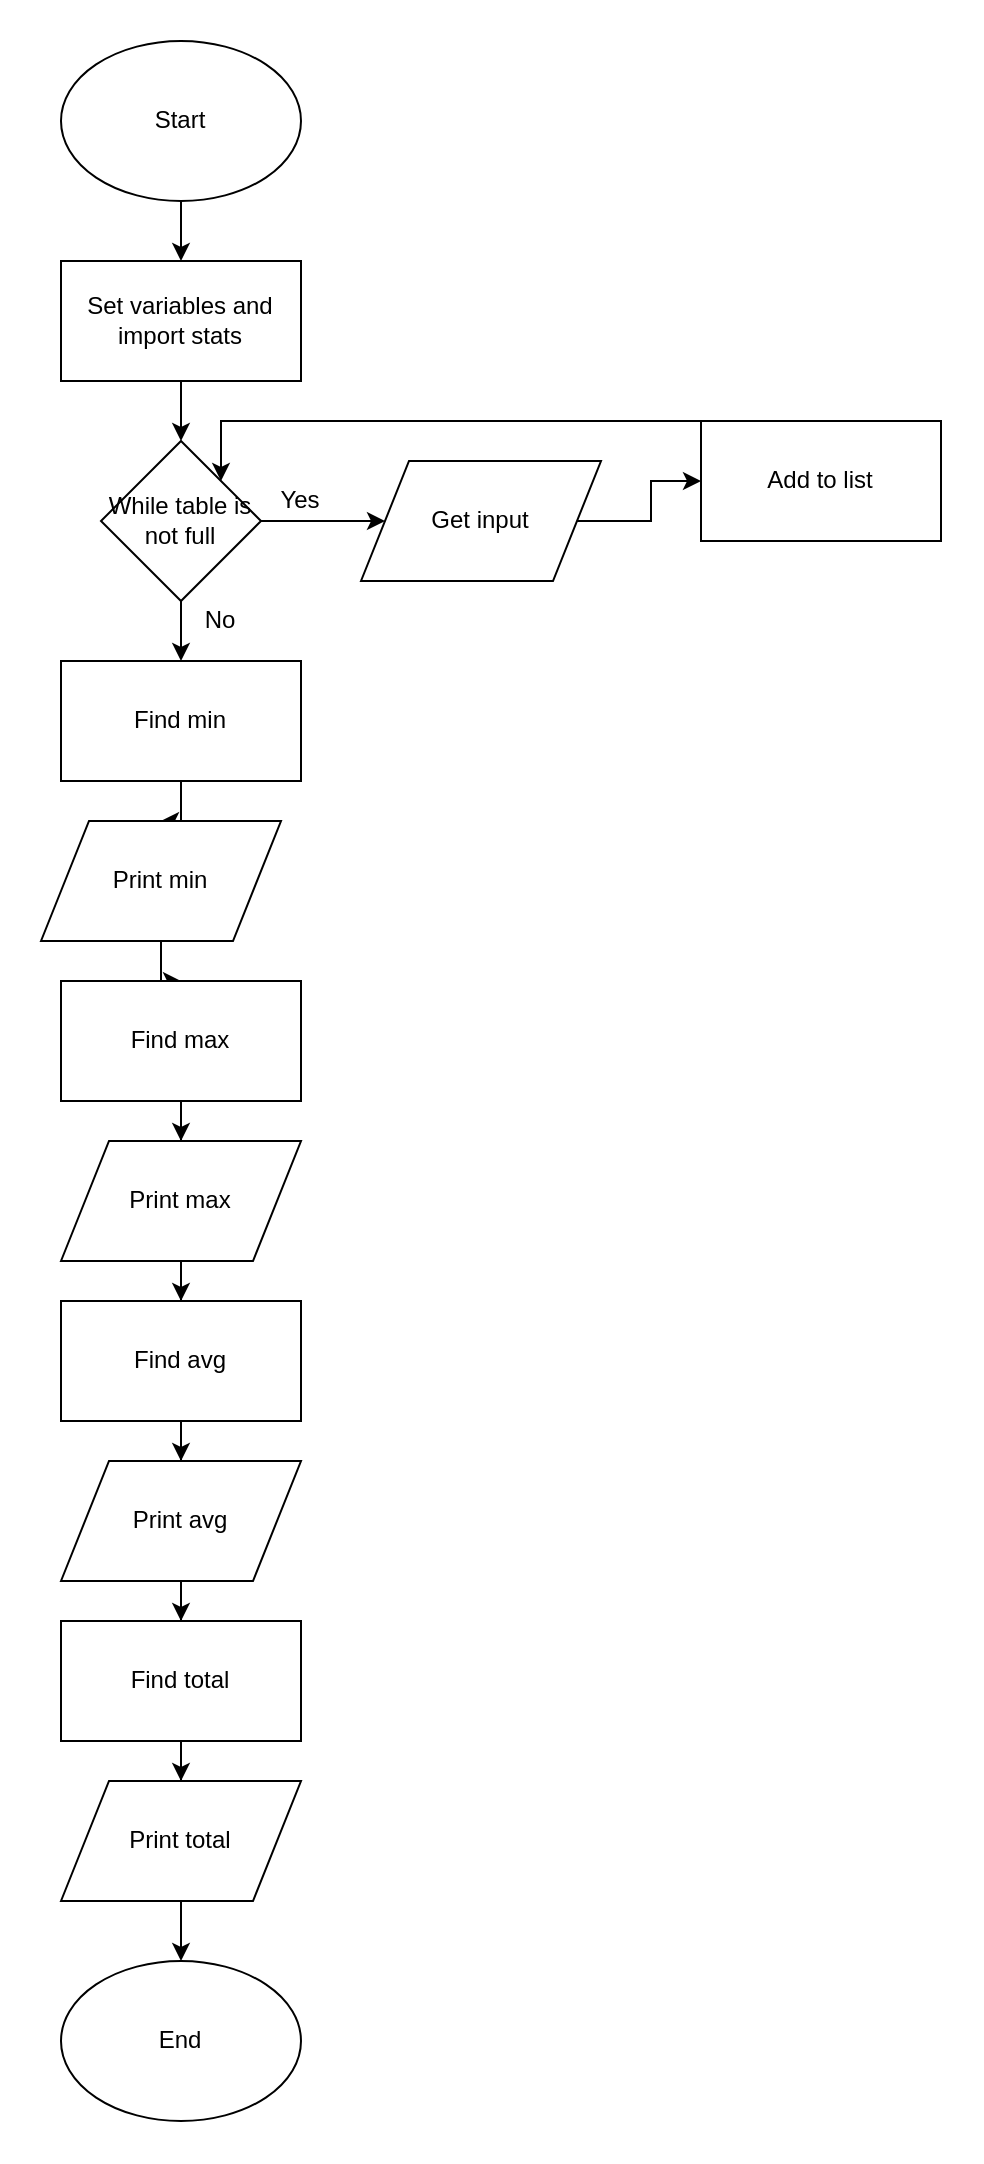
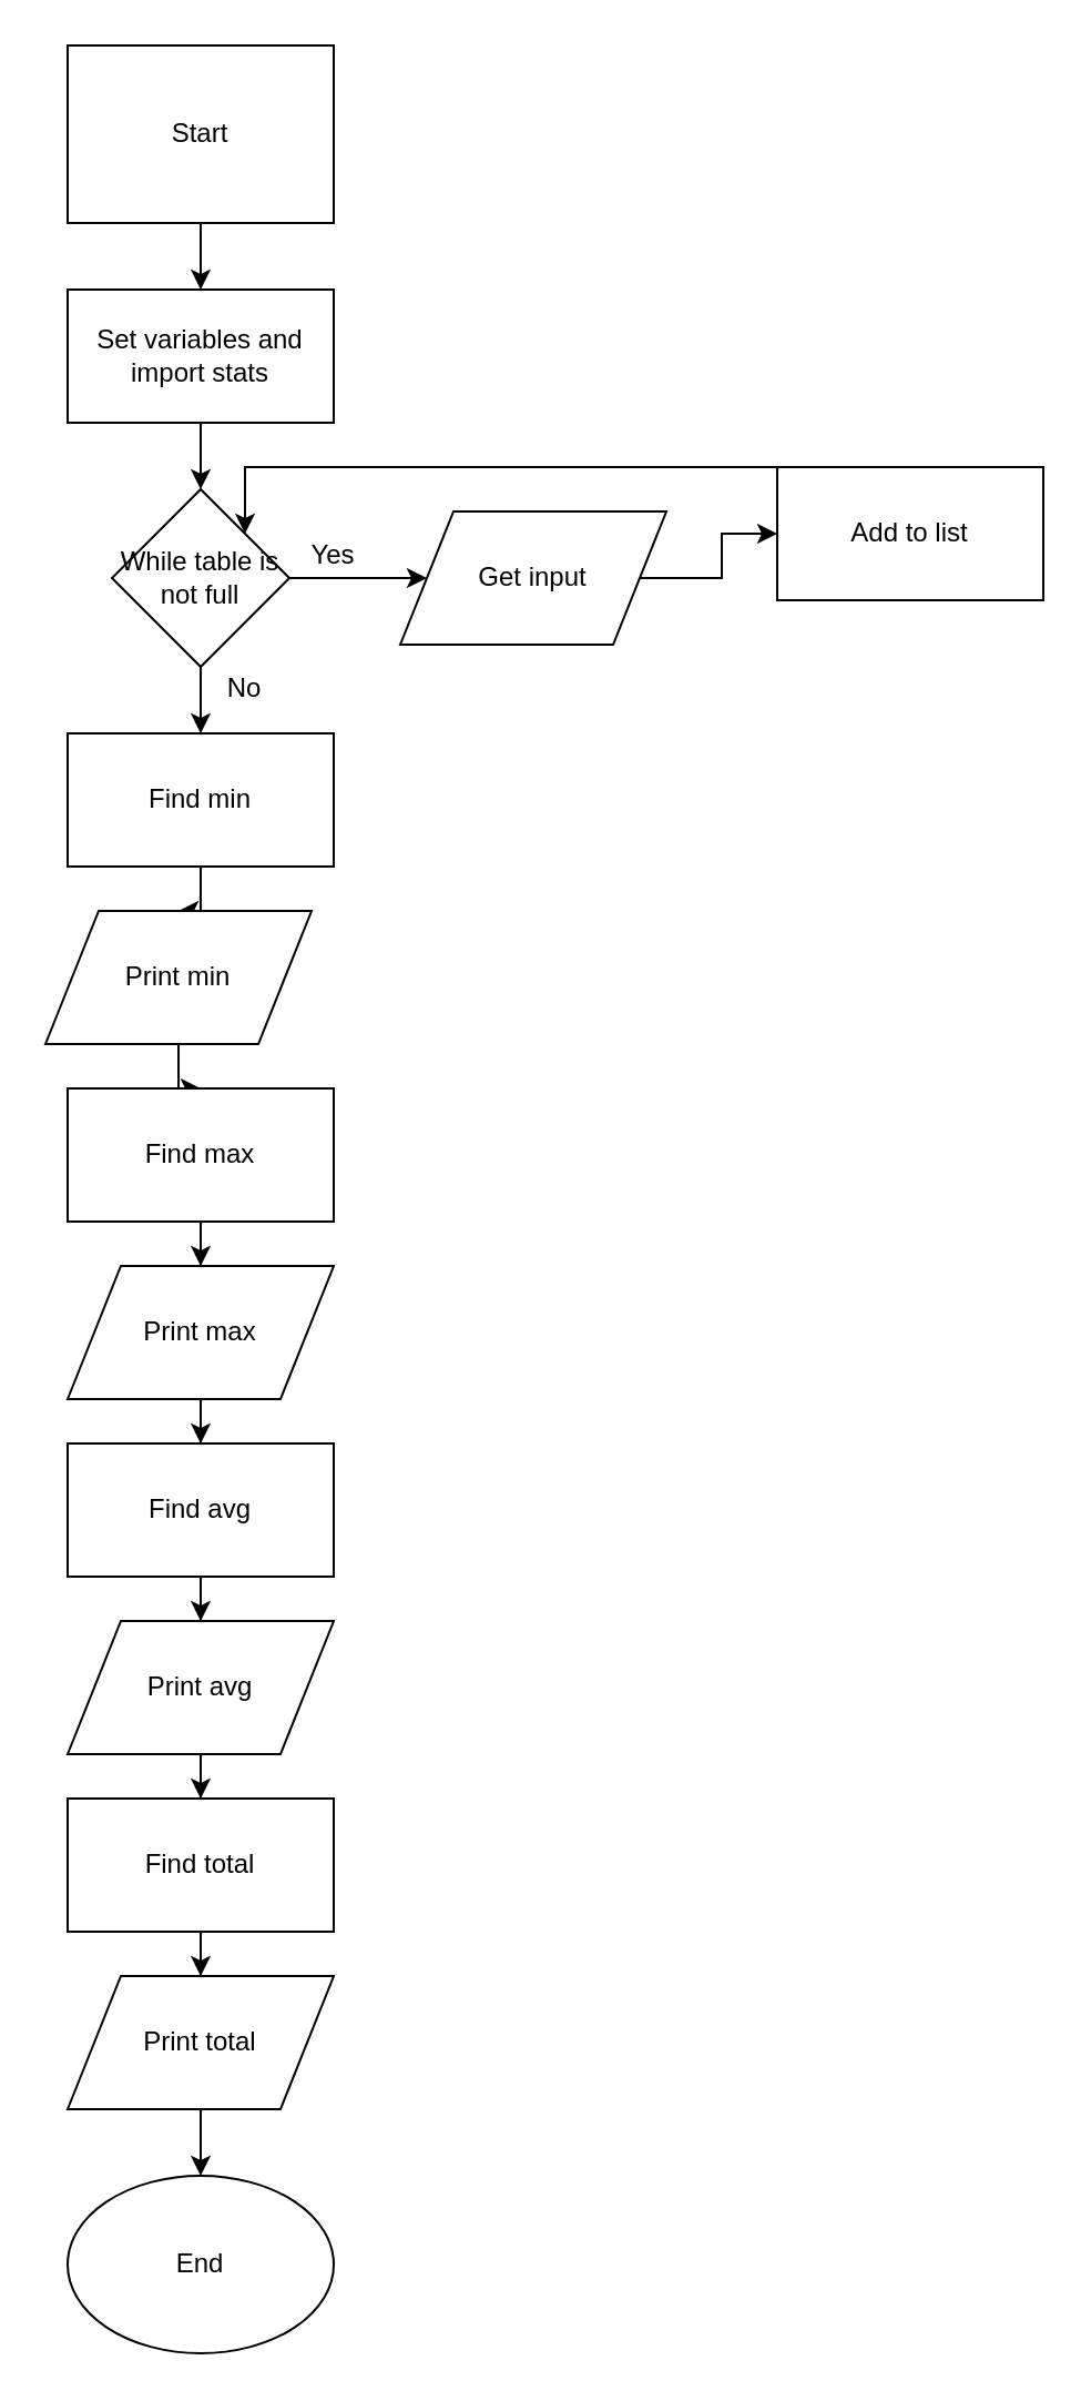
  <mxCell id="0" />
  <mxCell id="1" parent="0" />
  <mxCell id="2" style="edgeStyle=orthogonalEdgeStyle;rounded=0;orthogonalLoop=1;jettySize=auto;html=1;entryX=0.5;entryY=0;entryDx=0;entryDy=0;" edge="1" parent="1" source="3" target="5"><mxGeometry relative="1" as="geometry" /></mxCell>
- <mxCell id="3" value="Start" style="ellipse;whiteSpace=wrap;html=1;" vertex="1" parent="1"><mxGeometry x="30" y="20" width="120" height="80" as="geometry" /></mxCell>
+ <mxCell id="3" value="Start" style="whiteSpace=wrap;html=1;rounded=0;" vertex="1" parent="1"><mxGeometry x="30" y="20" width="120" height="80" as="geometry" /></mxCell>
  <mxCell id="4" style="edgeStyle=orthogonalEdgeStyle;rounded=0;orthogonalLoop=1;jettySize=auto;html=1;entryX=0.5;entryY=0;entryDx=0;entryDy=0;" edge="1" parent="1" source="5" target="8"><mxGeometry relative="1" as="geometry" /></mxCell>
  <mxCell id="5" value="Set variables and import stats" style="rounded=0;whiteSpace=wrap;html=1;" vertex="1" parent="1"><mxGeometry x="30" y="130" width="120" height="60" as="geometry" /></mxCell>
  <mxCell id="6" style="edgeStyle=orthogonalEdgeStyle;rounded=0;orthogonalLoop=1;jettySize=auto;html=1;entryX=0;entryY=0.5;entryDx=0;entryDy=0;" edge="1" parent="1" source="8" target="10"><mxGeometry relative="1" as="geometry" /></mxCell>
  <mxCell id="7" style="edgeStyle=orthogonalEdgeStyle;rounded=0;orthogonalLoop=1;jettySize=auto;html=1;entryX=0.5;entryY=0;entryDx=0;entryDy=0;" edge="1" parent="1" source="8" target="14"><mxGeometry relative="1" as="geometry" /></mxCell>
  <mxCell id="8" value="While table is not full" style="rhombus;whiteSpace=wrap;html=1;" vertex="1" parent="1"><mxGeometry x="50" y="220" width="80" height="80" as="geometry" /></mxCell>
  <mxCell id="9" style="edgeStyle=orthogonalEdgeStyle;rounded=0;orthogonalLoop=1;jettySize=auto;html=1;entryX=0;entryY=0.5;entryDx=0;entryDy=0;" edge="1" parent="1" source="10" target="12"><mxGeometry relative="1" as="geometry" /></mxCell>
  <mxCell id="10" value="Get input" style="shape=parallelogram;perimeter=parallelogramPerimeter;whiteSpace=wrap;html=1;" vertex="1" parent="1"><mxGeometry x="180" y="230" width="120" height="60" as="geometry" /></mxCell>
  <mxCell id="11" style="edgeStyle=orthogonalEdgeStyle;rounded=0;orthogonalLoop=1;jettySize=auto;html=1;entryX=1;entryY=0;entryDx=0;entryDy=0;exitX=0.5;exitY=0;exitDx=0;exitDy=0;" edge="1" parent="1" source="12" target="8"><mxGeometry relative="1" as="geometry"><Array as="points"><mxPoint x="410" y="210" /><mxPoint x="110" y="210" /></Array></mxGeometry></mxCell>
  <mxCell id="12" value="Add to list" style="rounded=0;whiteSpace=wrap;html=1;" vertex="1" parent="1"><mxGeometry x="350" y="210" width="120" height="60" as="geometry" /></mxCell>
  <mxCell id="13" style="edgeStyle=orthogonalEdgeStyle;rounded=0;orthogonalLoop=1;jettySize=auto;html=1;entryX=0.5;entryY=0;entryDx=0;entryDy=0;" edge="1" parent="1" source="14" target="16"><mxGeometry relative="1" as="geometry" /></mxCell>
  <mxCell id="14" value="Find min" style="rounded=0;whiteSpace=wrap;html=1;" vertex="1" parent="1"><mxGeometry x="30" y="330" width="120" height="60" as="geometry" /></mxCell>
  <mxCell id="15" style="edgeStyle=orthogonalEdgeStyle;rounded=0;orthogonalLoop=1;jettySize=auto;html=1;entryX=0.5;entryY=0;entryDx=0;entryDy=0;" edge="1" parent="1" source="16" target="18"><mxGeometry relative="1" as="geometry" /></mxCell>
  <mxCell id="16" value="Print min" style="shape=parallelogram;perimeter=parallelogramPerimeter;whiteSpace=wrap;html=1;" vertex="1" parent="1"><mxGeometry x="20" y="410" width="120" height="60" as="geometry" /></mxCell>
  <mxCell id="17" style="edgeStyle=orthogonalEdgeStyle;rounded=0;orthogonalLoop=1;jettySize=auto;html=1;entryX=0.5;entryY=0;entryDx=0;entryDy=0;" edge="1" parent="1" source="18" target="20"><mxGeometry relative="1" as="geometry" /></mxCell>
  <mxCell id="18" value="Find max" style="rounded=0;whiteSpace=wrap;html=1;" vertex="1" parent="1"><mxGeometry x="30" y="490" width="120" height="60" as="geometry" /></mxCell>
  <mxCell id="19" style="edgeStyle=orthogonalEdgeStyle;rounded=0;orthogonalLoop=1;jettySize=auto;html=1;" edge="1" parent="1" source="20" target="22"><mxGeometry relative="1" as="geometry" /></mxCell>
  <mxCell id="20" value="Print max" style="shape=parallelogram;perimeter=parallelogramPerimeter;whiteSpace=wrap;html=1;" vertex="1" parent="1"><mxGeometry x="30" y="570" width="120" height="60" as="geometry" /></mxCell>
  <mxCell id="21" style="edgeStyle=orthogonalEdgeStyle;rounded=0;orthogonalLoop=1;jettySize=auto;html=1;" edge="1" parent="1" source="22" target="24"><mxGeometry relative="1" as="geometry" /></mxCell>
  <mxCell id="22" value="Find avg" style="rounded=0;whiteSpace=wrap;html=1;" vertex="1" parent="1"><mxGeometry x="30" y="650" width="120" height="60" as="geometry" /></mxCell>
  <mxCell id="23" style="edgeStyle=orthogonalEdgeStyle;rounded=0;orthogonalLoop=1;jettySize=auto;html=1;" edge="1" parent="1" source="24" target="26"><mxGeometry relative="1" as="geometry" /></mxCell>
  <mxCell id="24" value="Print avg" style="shape=parallelogram;perimeter=parallelogramPerimeter;whiteSpace=wrap;html=1;" vertex="1" parent="1"><mxGeometry x="30" y="730" width="120" height="60" as="geometry" /></mxCell>
  <mxCell id="25" style="edgeStyle=orthogonalEdgeStyle;rounded=0;orthogonalLoop=1;jettySize=auto;html=1;entryX=0.5;entryY=0;entryDx=0;entryDy=0;" edge="1" parent="1" source="26" target="28"><mxGeometry relative="1" as="geometry" /></mxCell>
  <mxCell id="26" value="Find total" style="rounded=0;whiteSpace=wrap;html=1;" vertex="1" parent="1"><mxGeometry x="30" y="810" width="120" height="60" as="geometry" /></mxCell>
  <mxCell id="27" style="edgeStyle=orthogonalEdgeStyle;rounded=0;orthogonalLoop=1;jettySize=auto;html=1;entryX=0.5;entryY=0;entryDx=0;entryDy=0;" edge="1" parent="1" source="28" target="29"><mxGeometry relative="1" as="geometry" /></mxCell>
  <mxCell id="28" value="Print total" style="shape=parallelogram;perimeter=parallelogramPerimeter;whiteSpace=wrap;html=1;" vertex="1" parent="1"><mxGeometry x="30" y="890" width="120" height="60" as="geometry" /></mxCell>
  <mxCell id="29" value="End" style="ellipse;whiteSpace=wrap;html=1;" vertex="1" parent="1"><mxGeometry x="30" y="980" width="120" height="80" as="geometry" /></mxCell>
  <mxCell id="30" value="Yes" style="text;html=1;strokeColor=none;fillColor=none;align=center;verticalAlign=middle;whiteSpace=wrap;rounded=0;" vertex="1" parent="1"><mxGeometry x="130" y="240" width="40" height="20" as="geometry" /></mxCell>
  <mxCell id="31" value="No" style="text;html=1;strokeColor=none;fillColor=none;align=center;verticalAlign=middle;whiteSpace=wrap;rounded=0;" vertex="1" parent="1"><mxGeometry x="90" y="300" width="40" height="20" as="geometry" /></mxCell>
